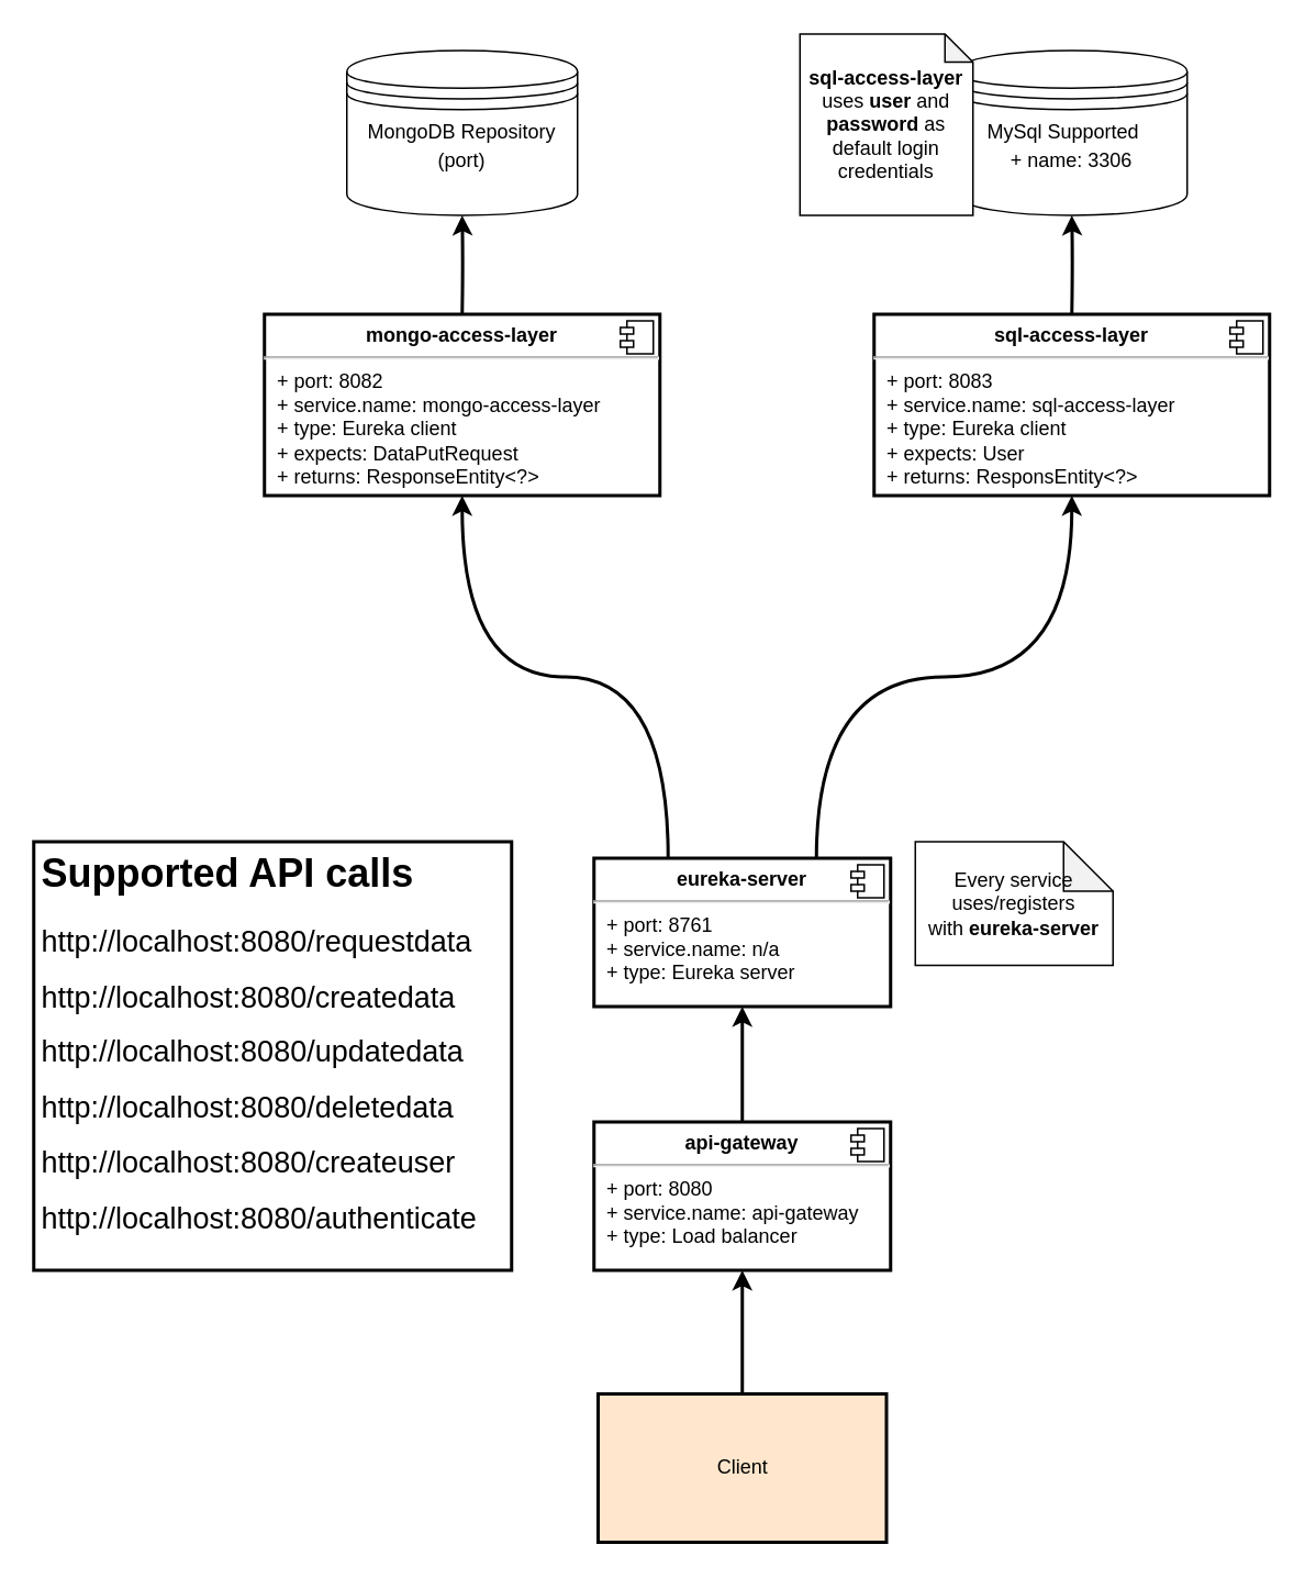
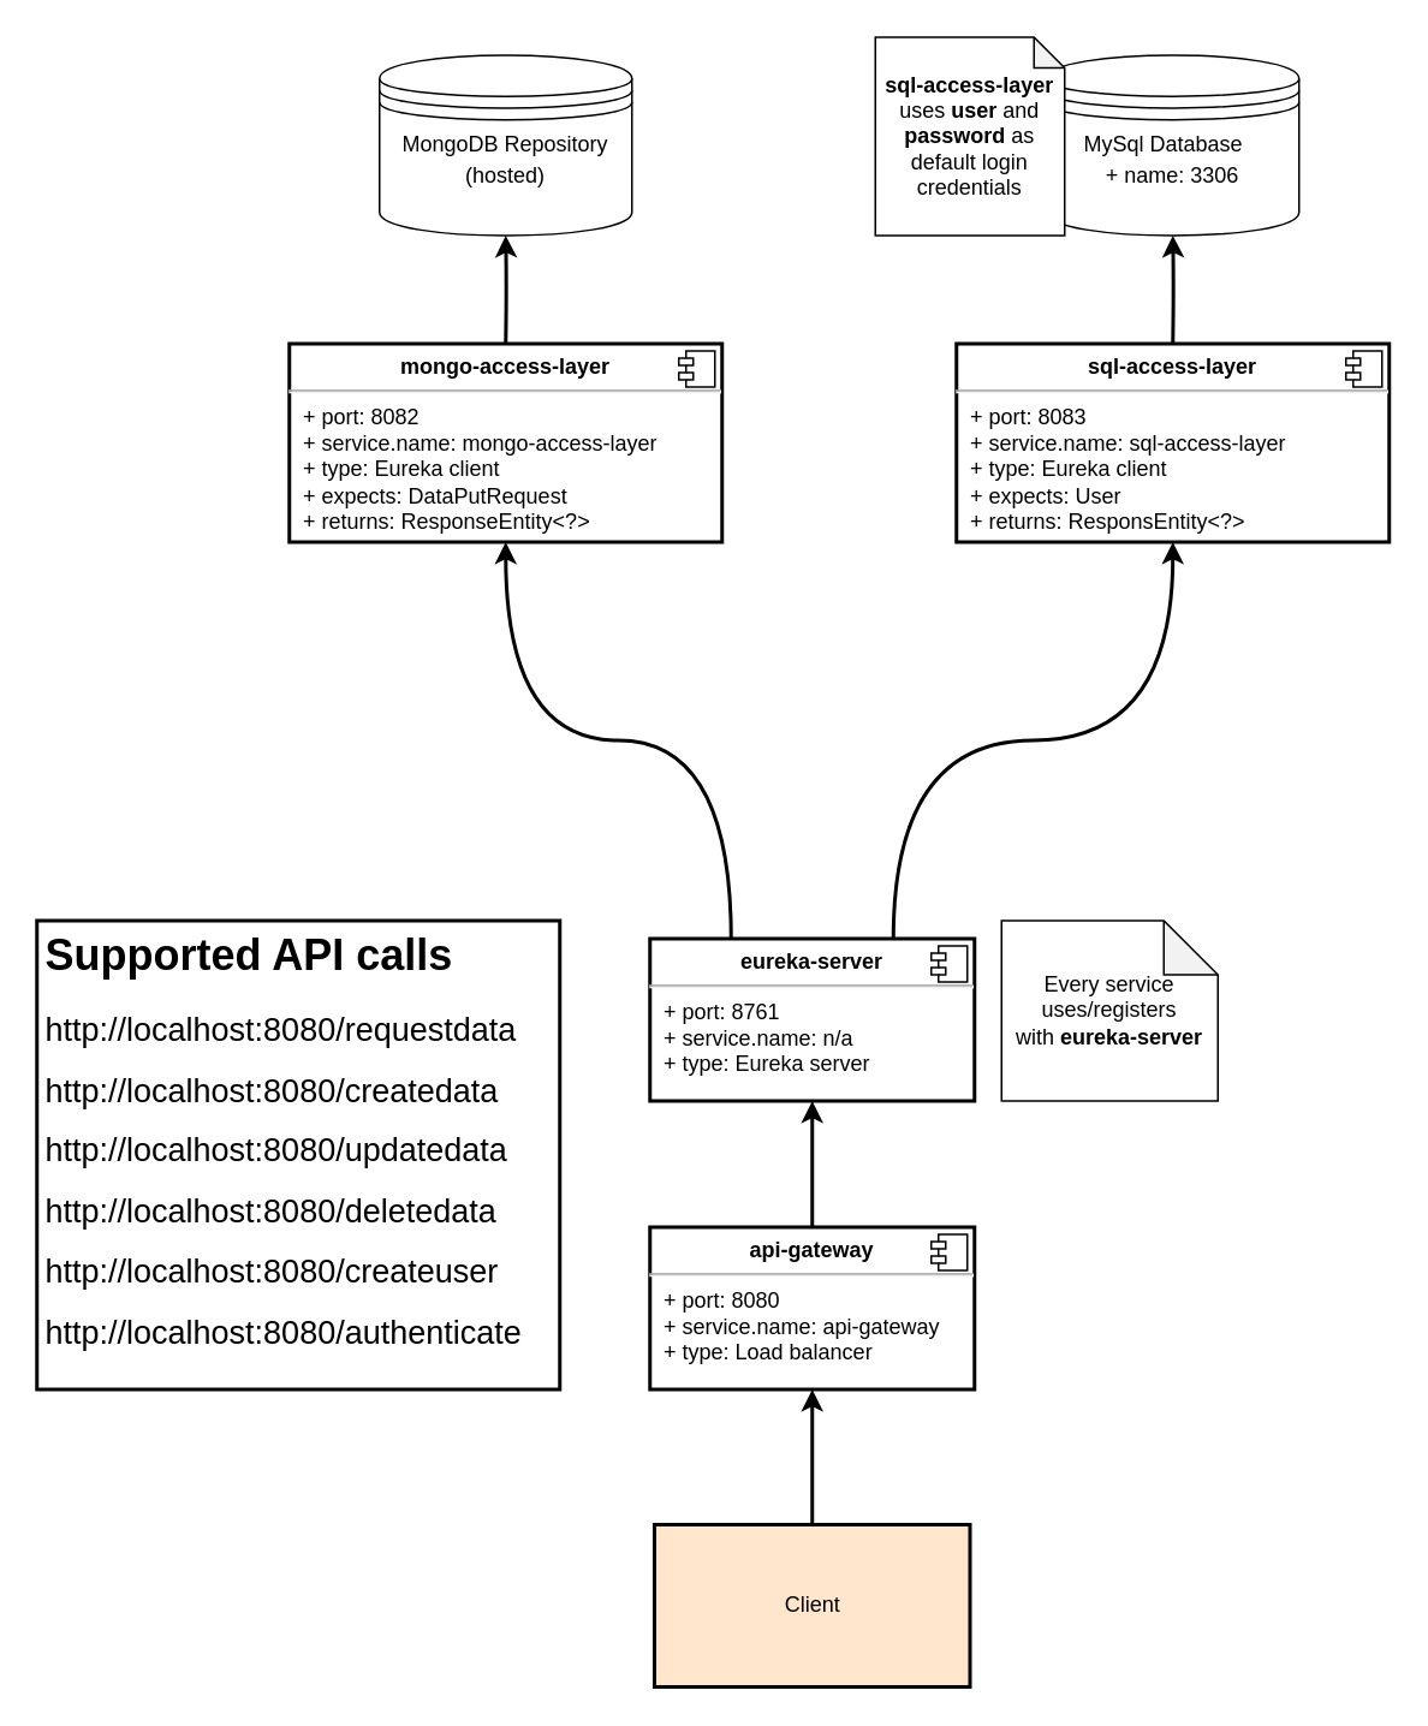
  <mxCell id="0" />
  <mxCell id="1" parent="0" />
  <mxCell id="2" style="edgeStyle=orthogonalEdgeStyle;orthogonalLoop=1;jettySize=auto;html=1;exitX=0.5;exitY=0;exitDx=0;exitDy=0;entryX=0.5;entryY=1;entryDx=0;entryDy=0;strokeWidth=2;curved=1;" parent="1" target="6" edge="1"><mxGeometry relative="1" as="geometry"><mxPoint x="280" y="190" as="sourcePoint" /></mxGeometry></mxCell>
  <mxCell id="3" style="edgeStyle=orthogonalEdgeStyle;orthogonalLoop=1;jettySize=auto;html=1;exitX=0.5;exitY=0;exitDx=0;exitDy=0;entryX=0.5;entryY=1;entryDx=0;entryDy=0;strokeWidth=2;curved=1;" parent="1" source="4" target="10" edge="1"><mxGeometry relative="1" as="geometry" /></mxCell>
  <mxCell id="4" value="&lt;p style=&quot;margin: 0px ; margin-top: 6px ; text-align: center&quot;&gt;&lt;b&gt;api-gateway&lt;/b&gt;&lt;/p&gt;&lt;hr&gt;&lt;p style=&quot;margin: 0px ; margin-left: 8px&quot;&gt;+ port: 8080&lt;/p&gt;&lt;p style=&quot;margin: 0px ; margin-left: 8px&quot;&gt;+ service.name: api-gateway&lt;/p&gt;&lt;p style=&quot;margin: 0px ; margin-left: 8px&quot;&gt;+ type: Load balancer&lt;/p&gt;" style="align=left;overflow=fill;html=1;dropTarget=0;strokeWidth=2;" parent="1" vertex="1"><mxGeometry x="360" y="680" width="180" height="90" as="geometry" /></mxCell>
  <mxCell id="5" value="" style="shape=component;jettyWidth=8;jettyHeight=4;" parent="4" vertex="1"><mxGeometry x="1" width="20" height="20" relative="1" as="geometry"><mxPoint x="-24" y="4" as="offset" /></mxGeometry></mxCell>
- <mxCell id="6" value="(port)" style="shape=datastore;whiteSpace=wrap;html=1;" parent="1" vertex="1"><mxGeometry x="210" y="30" width="140" height="100" as="geometry" /></mxCell>
+ <mxCell id="6" value="(hosted)" style="shape=datastore;whiteSpace=wrap;html=1;" parent="1" vertex="1"><mxGeometry x="210" y="30" width="140" height="100" as="geometry" /></mxCell>
  <mxCell id="7" value="MongoDB Repository" style="text;html=1;strokeColor=none;fillColor=none;align=center;verticalAlign=middle;whiteSpace=wrap;" parent="1" vertex="1"><mxGeometry x="220" y="70" width="120" height="20" as="geometry" /></mxCell>
  <mxCell id="8" style="edgeStyle=orthogonalEdgeStyle;orthogonalLoop=1;jettySize=auto;html=1;exitX=0.75;exitY=0;exitDx=0;exitDy=0;entryX=0.5;entryY=1;entryDx=0;entryDy=0;curved=1;strokeWidth=2;" edge="1" parent="1" source="10" target="20"><mxGeometry relative="1" as="geometry" /></mxCell>
  <mxCell id="9" style="edgeStyle=orthogonalEdgeStyle;curved=1;orthogonalLoop=1;jettySize=auto;html=1;exitX=0.25;exitY=0;exitDx=0;exitDy=0;entryX=0.5;entryY=1;entryDx=0;entryDy=0;strokeWidth=2;" edge="1" parent="1" source="10" target="22"><mxGeometry relative="1" as="geometry" /></mxCell>
  <mxCell id="10" value="&lt;p style=&quot;margin: 0px ; margin-top: 6px ; text-align: center&quot;&gt;&lt;b&gt;eureka-server&lt;/b&gt;&lt;/p&gt;&lt;hr&gt;&lt;p style=&quot;margin: 0px ; margin-left: 8px&quot;&gt;+ port: 8761&lt;/p&gt;&lt;p style=&quot;margin: 0px ; margin-left: 8px&quot;&gt;&lt;span&gt;+ service.name: n/a&lt;/span&gt;&lt;/p&gt;&lt;p style=&quot;margin: 0px ; margin-left: 8px&quot;&gt;+ type: Eureka server&lt;/p&gt;" style="align=left;overflow=fill;html=1;dropTarget=0;strokeWidth=2;" parent="1" vertex="1"><mxGeometry x="360" y="520" width="180" height="90" as="geometry" /></mxCell>
  <mxCell id="11" value="" style="shape=component;jettyWidth=8;jettyHeight=4;" parent="10" vertex="1"><mxGeometry x="1" width="20" height="20" relative="1" as="geometry"><mxPoint x="-24" y="4" as="offset" /></mxGeometry></mxCell>
  <mxCell id="12" style="edgeStyle=orthogonalEdgeStyle;orthogonalLoop=1;jettySize=auto;html=1;exitX=0.5;exitY=0;exitDx=0;exitDy=0;entryX=0.5;entryY=1;entryDx=0;entryDy=0;strokeWidth=2;curved=1;" parent="1" source="13" target="4" edge="1"><mxGeometry relative="1" as="geometry" /></mxCell>
  <mxCell id="13" value="Client" style="whiteSpace=wrap;html=1;strokeWidth=2;fillColor=#ffe6cc;" parent="1" vertex="1"><mxGeometry x="362.5" y="845" width="175" height="90" as="geometry" /></mxCell>
  <mxCell id="14" style="edgeStyle=orthogonalEdgeStyle;orthogonalLoop=1;jettySize=auto;html=1;exitX=0.5;exitY=0;exitDx=0;exitDy=0;entryX=0.5;entryY=1;entryDx=0;entryDy=0;strokeWidth=2;curved=1;" parent="1" target="15" edge="1"><mxGeometry relative="1" as="geometry"><mxPoint x="650" y="190" as="sourcePoint" /></mxGeometry></mxCell>
  <mxCell id="15" value="+ name: 3306" style="shape=datastore;whiteSpace=wrap;html=1;" parent="1" vertex="1"><mxGeometry x="580" y="30" width="140" height="100" as="geometry" /></mxCell>
- <mxCell id="16" value="MySql Supported" style="text;html=1;strokeColor=none;fillColor=none;align=center;verticalAlign=middle;whiteSpace=wrap;" parent="1" vertex="1"><mxGeometry x="585" y="70" width="120" height="20" as="geometry" /></mxCell>
- <mxCell id="17" value="Every service uses/registers with&amp;nbsp;&lt;b&gt;eureka-server&lt;/b&gt;" style="shape=note;whiteSpace=wrap;html=1;backgroundOutline=1;darkOpacity=0.05;" parent="1" vertex="1"><mxGeometry x="555" y="510" width="120" height="75" as="geometry" /></mxCell>
+ <mxCell id="16" value="MySql Database" style="text;html=1;strokeColor=none;fillColor=none;align=center;verticalAlign=middle;whiteSpace=wrap;" parent="1" vertex="1"><mxGeometry x="585" y="70" width="120" height="20" as="geometry" /></mxCell>
+ <mxCell id="17" value="Every service uses/registers with&amp;nbsp;&lt;b&gt;eureka-server&lt;/b&gt;" style="shape=note;whiteSpace=wrap;html=1;backgroundOutline=1;darkOpacity=0.05;" parent="1" vertex="1"><mxGeometry x="555" y="510" width="120" height="100" as="geometry" /></mxCell>
  <mxCell id="18" value="&lt;h1&gt;Supported API calls&lt;/h1&gt;&lt;p&gt;&lt;font style=&quot;font-size: 18px&quot;&gt;http://localhost:8080/requestdata&lt;/font&gt;&lt;/p&gt;&lt;p&gt;&lt;font style=&quot;font-size: 18px&quot;&gt;http://localhost:8080/createdata&lt;br&gt;&lt;/font&gt;&lt;/p&gt;&lt;p&gt;&lt;font style=&quot;font-size: 18px&quot;&gt;http://localhost:8080/updatedata&lt;br&gt;&lt;/font&gt;&lt;/p&gt;&lt;p&gt;&lt;font style=&quot;font-size: 18px&quot;&gt;http://localhost:8080/deletedata&lt;br&gt;&lt;/font&gt;&lt;/p&gt;&lt;p&gt;&lt;font style=&quot;font-size: 18px&quot;&gt;http://localhost:8080/createuser&lt;br&gt;&lt;/font&gt;&lt;/p&gt;&lt;p&gt;&lt;font style=&quot;font-size: 18px&quot;&gt;http://localhost:8080/authenticate&lt;/font&gt;&lt;/p&gt;" style="text;html=1;spacing=5;spacingTop=-20;whiteSpace=wrap;overflow=hidden;labelBorderColor=none;strokeColor=#000000;strokeWidth=2;" parent="1" vertex="1"><mxGeometry x="20" y="510" width="290" height="260" as="geometry" /></mxCell>
  <mxCell id="19" value="&lt;b&gt;sql-access-layer &lt;/b&gt;uses &lt;b&gt;user &lt;/b&gt;and &lt;b&gt;password &lt;/b&gt;as default login credentials" style="shape=note;whiteSpace=wrap;html=1;backgroundOutline=1;darkOpacity=0.05;size=17;" vertex="1" parent="1"><mxGeometry x="485" y="20" width="105" height="110" as="geometry" /></mxCell>
  <mxCell id="20" value="&lt;p style=&quot;margin: 0px ; margin-top: 6px ; text-align: center&quot;&gt;&lt;b&gt;sql-access-layer&lt;/b&gt;&lt;/p&gt;&lt;hr&gt;&lt;p style=&quot;margin: 0px ; margin-left: 8px&quot;&gt;+ port: 8083&lt;/p&gt;&lt;p style=&quot;margin: 0px ; margin-left: 8px&quot;&gt;+ service.name: sql-access-layer&lt;/p&gt;&lt;p style=&quot;margin: 0px ; margin-left: 8px&quot;&gt;+ type: Eureka client&lt;/p&gt;&lt;p style=&quot;margin: 0px ; margin-left: 8px&quot;&gt;+ expects: User&lt;/p&gt;&lt;p style=&quot;margin: 0px ; margin-left: 8px&quot;&gt;+ returns: ResponsEntity&amp;lt;?&amp;gt;&lt;/p&gt;&lt;p style=&quot;margin: 0px ; margin-left: 8px&quot;&gt;&lt;br&gt;&lt;/p&gt;" style="align=left;overflow=fill;html=1;dropTarget=0;strokeWidth=2;" parent="1" vertex="1"><mxGeometry x="530" y="190" width="240" height="110" as="geometry" /></mxCell>
  <mxCell id="21" value="" style="shape=component;jettyWidth=8;jettyHeight=4;" parent="20" vertex="1"><mxGeometry x="1" width="20" height="20" relative="1" as="geometry"><mxPoint x="-24" y="4" as="offset" /></mxGeometry></mxCell>
  <mxCell id="22" value="&lt;p style=&quot;margin: 0px ; margin-top: 6px ; text-align: center&quot;&gt;&lt;b&gt;mongo-access-layer&lt;/b&gt;&lt;/p&gt;&lt;hr&gt;&lt;p style=&quot;margin: 0px ; margin-left: 8px&quot;&gt;+ port: 8082&lt;/p&gt;&lt;p style=&quot;margin: 0px ; margin-left: 8px&quot;&gt;+ service.name: mongo-access-layer&lt;/p&gt;&lt;p style=&quot;margin: 0px ; margin-left: 8px&quot;&gt;+ type: Eureka client&lt;/p&gt;&lt;p style=&quot;margin: 0px ; margin-left: 8px&quot;&gt;+ expects: DataPutRequest&lt;/p&gt;&lt;p style=&quot;margin: 0px ; margin-left: 8px&quot;&gt;+ returns: ResponseEntity&amp;lt;?&amp;gt;&lt;/p&gt;" style="align=left;overflow=fill;html=1;dropTarget=0;strokeWidth=2;" parent="1" vertex="1"><mxGeometry x="160" y="190" width="240" height="110" as="geometry" /></mxCell>
  <mxCell id="23" value="" style="shape=component;jettyWidth=8;jettyHeight=4;" parent="22" vertex="1"><mxGeometry x="1" width="20" height="20" relative="1" as="geometry"><mxPoint x="-24" y="4" as="offset" /></mxGeometry></mxCell>
